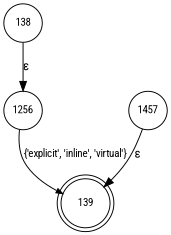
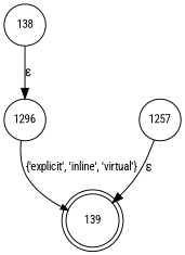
  digraph {
    fontname="Roboto Condensed"
    rankdir=TB
    node [fixedsize=true fontname="Roboto Condensed" fontsize=11 shape=circle peripheries=1]
    edge [fontname="Roboto Condensed"]
    n1 [label=139 shape=doublecircle width=.6 peripheries=""]
-   n2 [label=1256 width=.55]
-   n3 [label=1457 width=.55]
+   n2 [label=1296 width=.55]
+   n3 [label=1257 width=.55]
    n4 [label=138 width=.55]
    n2 -> n1 [arrowhead=normal arrowsize=.7 fontsize=11 label="{'explicit', 'inline', 'virtual'}"]
    n3 -> n1 [label="&epsilon;"]
    n4 -> n2 [label="&epsilon;"]
  }
